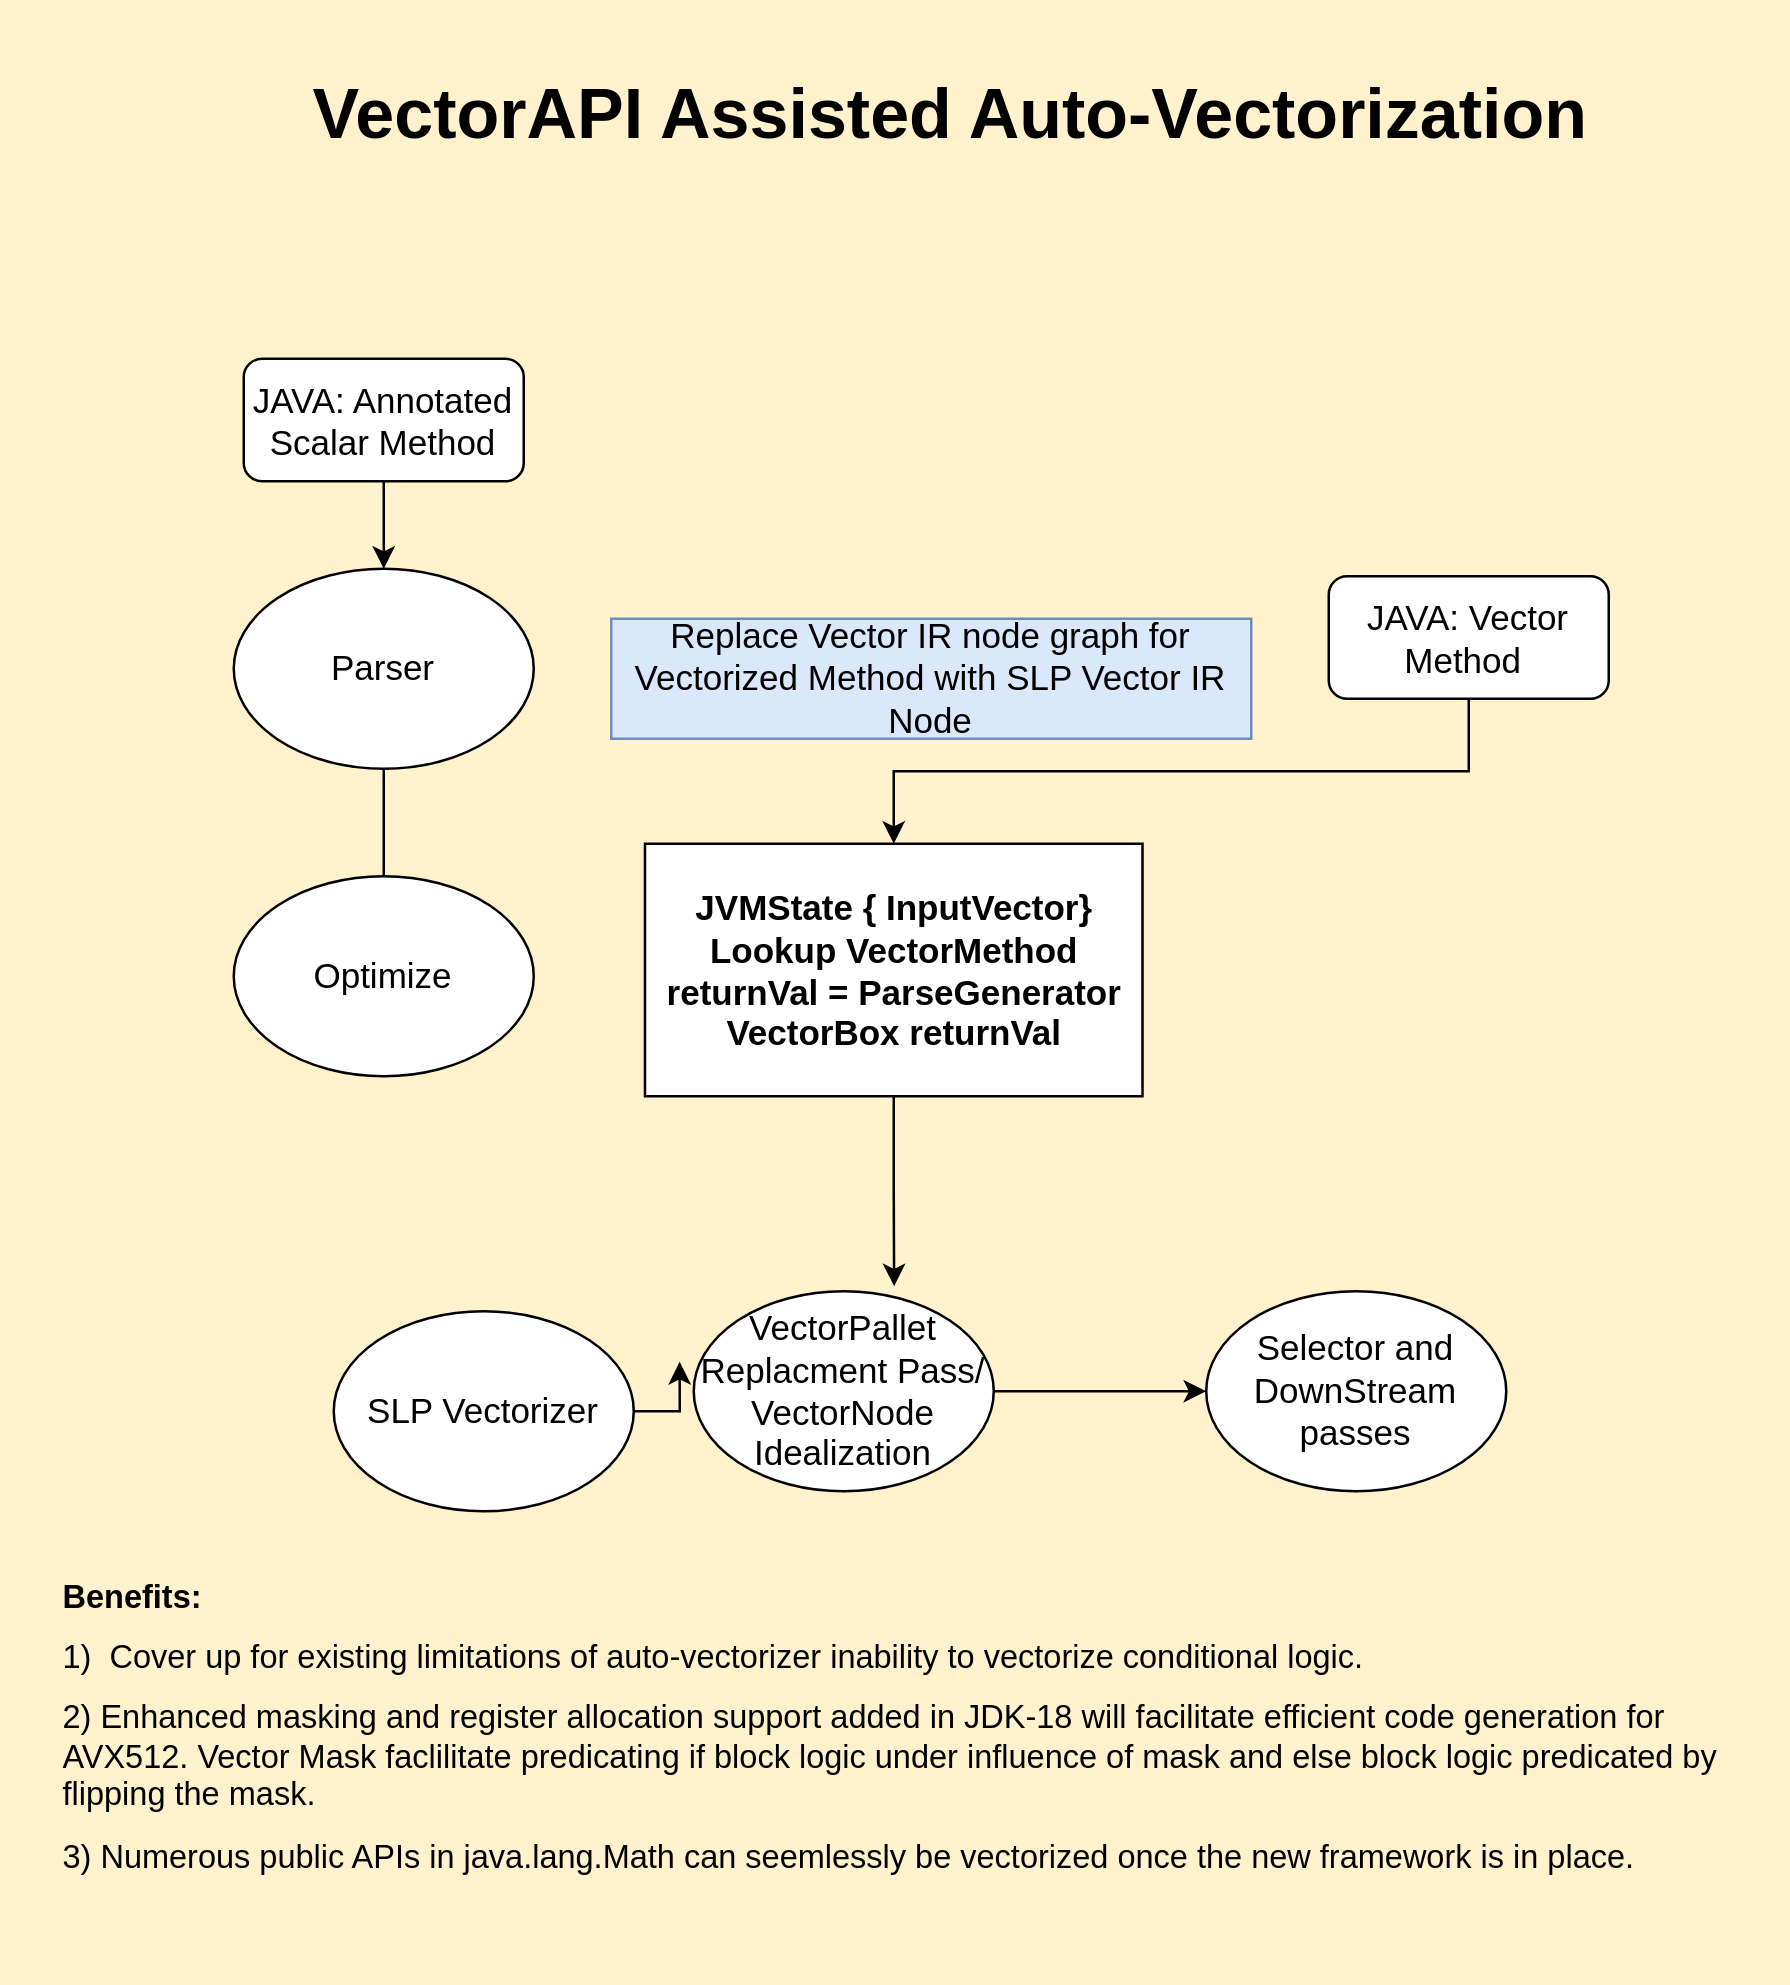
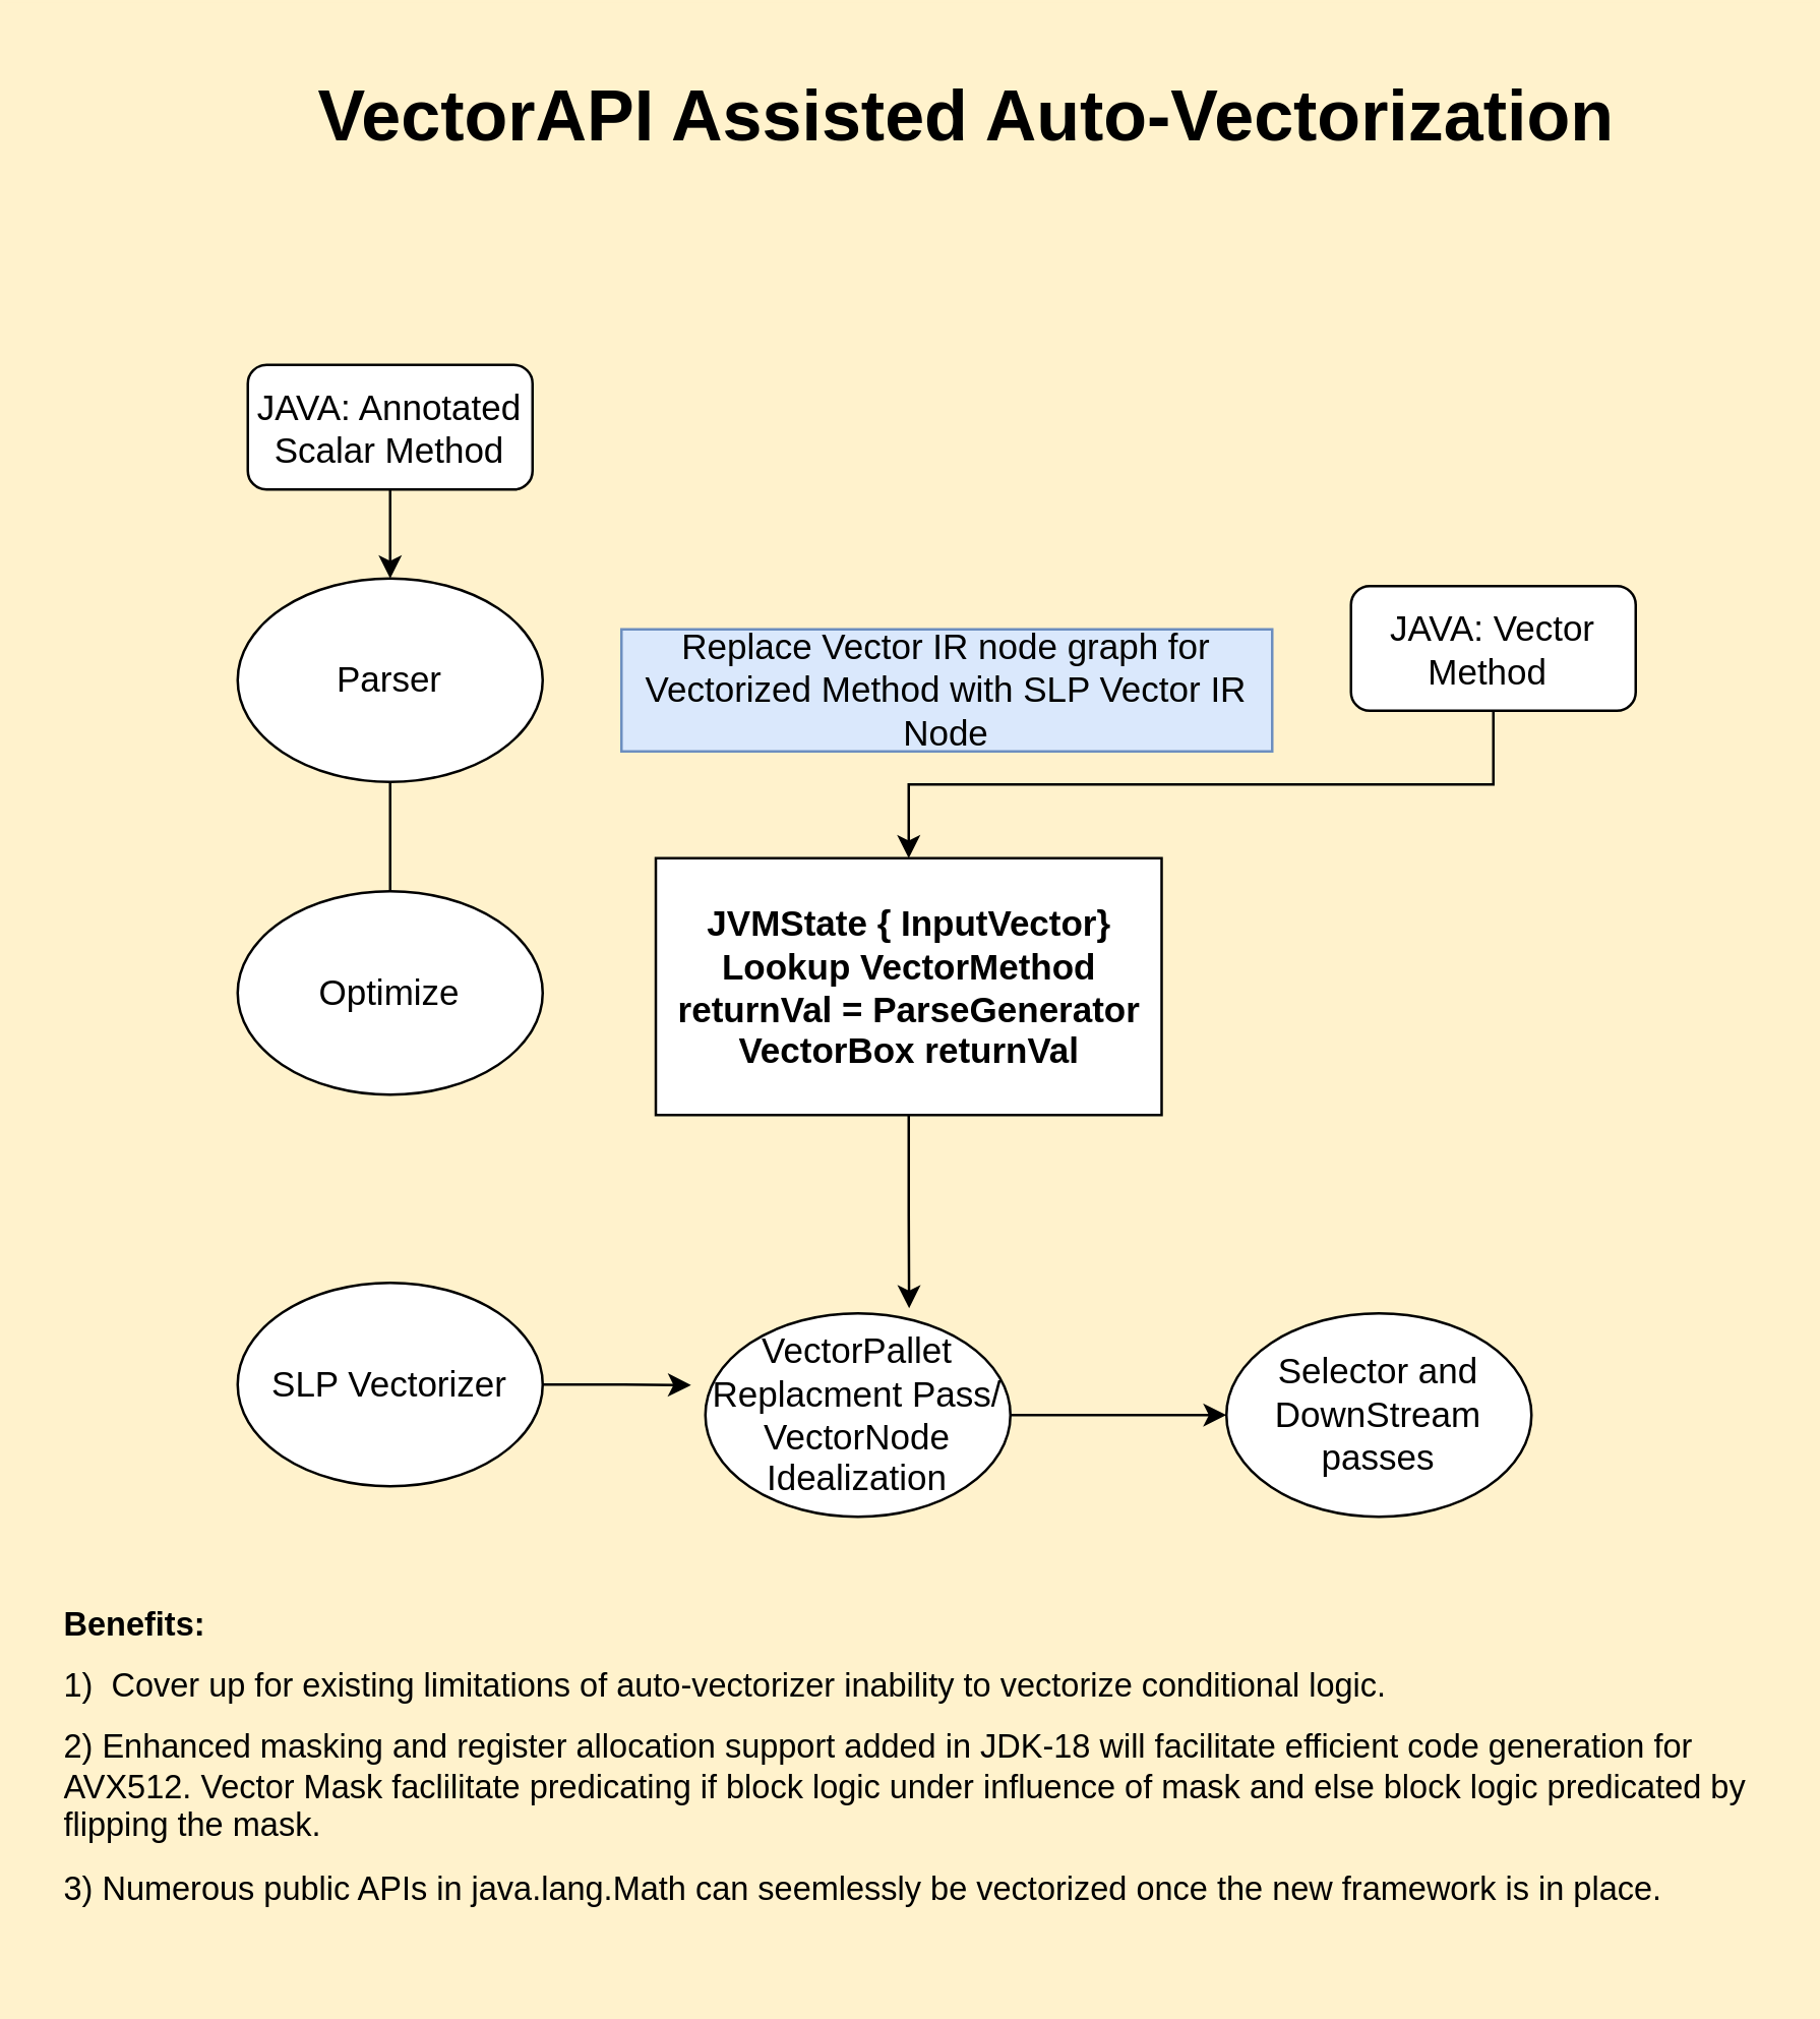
  <mxCell id="0" />
  <mxCell id="1" parent="0" />
  <mxCell id="2" style="edgeStyle=orthogonalEdgeStyle;rounded=0;orthogonalLoop=1;jettySize=auto;html=1;exitX=0.5;exitY=1;exitDx=0;exitDy=0;entryX=0.5;entryY=0;entryDx=0;entryDy=0;fontSize=14;" edge="1" parent="1" source="3" target="5"><mxGeometry relative="1" as="geometry" /></mxCell>
  <mxCell id="3" value="JAVA: Annotated Scalar Method" style="rounded=1;whiteSpace=wrap;html=1;fontSize=14;" vertex="1" parent="1"><mxGeometry x="97" y="143" width="112" height="49" as="geometry" /></mxCell>
  <mxCell id="4" style="edgeStyle=orthogonalEdgeStyle;rounded=0;orthogonalLoop=1;jettySize=auto;html=1;exitX=0.5;exitY=1;exitDx=0;exitDy=0;fontSize=14;entryX=0.5;entryY=0;entryDx=0;entryDy=0;endArrow=none;" edge="1" parent="1" source="5" target="6"><mxGeometry relative="1" as="geometry"><mxPoint x="153" y="331.4" as="targetPoint" /></mxGeometry></mxCell>
  <mxCell id="5" value="Parser" style="ellipse;whiteSpace=wrap;html=1;fontSize=14;" vertex="1" parent="1"><mxGeometry x="93" y="227" width="120" height="80" as="geometry" /></mxCell>
  <mxCell id="6" value="Optimize" style="ellipse;whiteSpace=wrap;html=1;fontSize=14;" vertex="1" parent="1"><mxGeometry x="93" y="350" width="120" height="80" as="geometry" /></mxCell>
  <mxCell id="7" style="edgeStyle=orthogonalEdgeStyle;rounded=0;orthogonalLoop=1;jettySize=auto;html=1;exitX=1;exitY=0.5;exitDx=0;exitDy=0;entryX=-0.047;entryY=0.353;entryDx=0;entryDy=0;entryPerimeter=0;fontSize=14;" edge="1" parent="1" source="8" target="10"><mxGeometry relative="1" as="geometry" /></mxCell>
- <mxCell id="8" value="SLP Vectorizer" style="ellipse;whiteSpace=wrap;html=1;fontSize=14;" vertex="1" parent="1"><mxGeometry x="133" y="524" width="120" height="80" as="geometry" /></mxCell>
+ <mxCell id="8" value="SLP Vectorizer" style="ellipse;whiteSpace=wrap;html=1;fontSize=14;" vertex="1" parent="1"><mxGeometry x="93" y="504" width="120" height="80" as="geometry" /></mxCell>
  <mxCell id="9" style="edgeStyle=orthogonalEdgeStyle;rounded=0;orthogonalLoop=1;jettySize=auto;html=1;exitX=1;exitY=0.5;exitDx=0;exitDy=0;entryX=0;entryY=0.5;entryDx=0;entryDy=0;fontSize=14;" edge="1" parent="1" source="10" target="14"><mxGeometry relative="1" as="geometry" /></mxCell>
  <mxCell id="10" value="VectorPallet Replacment Pass/&lt;br&gt;VectorNode Idealization" style="ellipse;whiteSpace=wrap;html=1;fontSize=14;" vertex="1" parent="1"><mxGeometry x="277" y="516" width="120" height="80" as="geometry" /></mxCell>
  <mxCell id="11" style="edgeStyle=orthogonalEdgeStyle;rounded=0;orthogonalLoop=1;jettySize=auto;html=1;exitX=0.5;exitY=1;exitDx=0;exitDy=0;entryX=0.668;entryY=-0.025;entryDx=0;entryDy=0;entryPerimeter=0;fontSize=14;" edge="1" parent="1" source="12" target="10"><mxGeometry relative="1" as="geometry" /></mxCell>
  <mxCell id="12" value="&lt;b&gt;JVMState { InputVector}&lt;br&gt;Lookup VectorMethod&lt;br&gt;returnVal = ParseGenerator&lt;br&gt;VectorBox returnVal&lt;br&gt;&lt;/b&gt;" style="rounded=0;whiteSpace=wrap;html=1;fontSize=14;" vertex="1" parent="1"><mxGeometry x="257.5" y="337" width="199" height="101" as="geometry" /></mxCell>
  <mxCell id="13" value="Replace Vector IR node graph for Vectorized Method with SLP Vector IR Node" style="text;html=1;strokeColor=#6c8ebf;fillColor=#dae8fc;align=center;verticalAlign=middle;whiteSpace=wrap;rounded=0;fontSize=14;" vertex="1" parent="1"><mxGeometry x="244" y="247" width="256" height="48" as="geometry" /></mxCell>
  <mxCell id="14" value="Selector and DownStream passes" style="ellipse;whiteSpace=wrap;html=1;fontSize=14;" vertex="1" parent="1"><mxGeometry x="482" y="516" width="120" height="80" as="geometry" /></mxCell>
  <mxCell id="15" style="edgeStyle=orthogonalEdgeStyle;rounded=0;orthogonalLoop=1;jettySize=auto;html=1;exitX=0.5;exitY=1;exitDx=0;exitDy=0;fontSize=14;entryX=0.5;entryY=0;entryDx=0;entryDy=0;" edge="1" parent="1" source="16" target="12"><mxGeometry relative="1" as="geometry"><mxPoint x="587" y="398.6" as="targetPoint" /></mxGeometry></mxCell>
  <mxCell id="16" value="JAVA: Vector Method&amp;nbsp;" style="rounded=1;whiteSpace=wrap;html=1;fontSize=14;" vertex="1" parent="1"><mxGeometry x="531" y="230" width="112" height="49" as="geometry" /></mxCell>
  <mxCell id="17" value="&lt;h1&gt;&lt;span&gt;VectorAPI Assisted Auto-Vectorization&amp;nbsp;&lt;/span&gt;&lt;br&gt;&lt;/h1&gt;" style="text;html=1;strokeColor=none;fillColor=none;spacing=5;spacingTop=-20;whiteSpace=wrap;overflow=hidden;rounded=0;fontSize=14;" vertex="1" parent="1"><mxGeometry x="120" y="20" width="538" height="56" as="geometry" /></mxCell>
  <mxCell id="18" value="&lt;h1 style=&quot;font-size: 13px&quot;&gt;&lt;span&gt;&lt;font style=&quot;font-size: 13px&quot;&gt;Benefits:&lt;/font&gt;&lt;/span&gt;&lt;/h1&gt;&lt;h1 style=&quot;font-size: 13px&quot;&gt;&lt;span style=&quot;font-weight: normal&quot;&gt;&lt;font style=&quot;font-size: 13px&quot;&gt;1)&amp;nbsp; Cover up for existing limitations of auto-vectorizer inability to vectorize conditional logic.&lt;/font&gt;&lt;/span&gt;&lt;/h1&gt;&lt;h1 style=&quot;font-size: 13px&quot;&gt;&lt;font style=&quot;font-size: 13px&quot;&gt;&lt;span style=&quot;font-weight: normal&quot;&gt;2) Enhanced masking and register allocation support added in JDK-18 will facilitate efficient code generation for AVX512. Vector Mask faclilitate predicating if block logic under influence of mask and else block logic predicated by flipping the mask.&lt;/span&gt;&lt;br&gt;&lt;/font&gt;&lt;/h1&gt;&lt;div style=&quot;font-size: 13px&quot;&gt;&lt;span style=&quot;font-weight: normal&quot;&gt;&lt;font style=&quot;font-size: 13px&quot;&gt;3) Numerous public APIs in java.lang.Math can seemlessly be vectorized once the new framework is in place.&amp;nbsp;&lt;/font&gt;&lt;/span&gt;&lt;/div&gt;" style="text;html=1;strokeColor=none;fillColor=none;spacing=5;spacingTop=-20;whiteSpace=wrap;overflow=hidden;rounded=0;fontSize=14;" vertex="1" parent="1"><mxGeometry x="20" y="632" width="674" height="140" as="geometry" /></mxCell>
